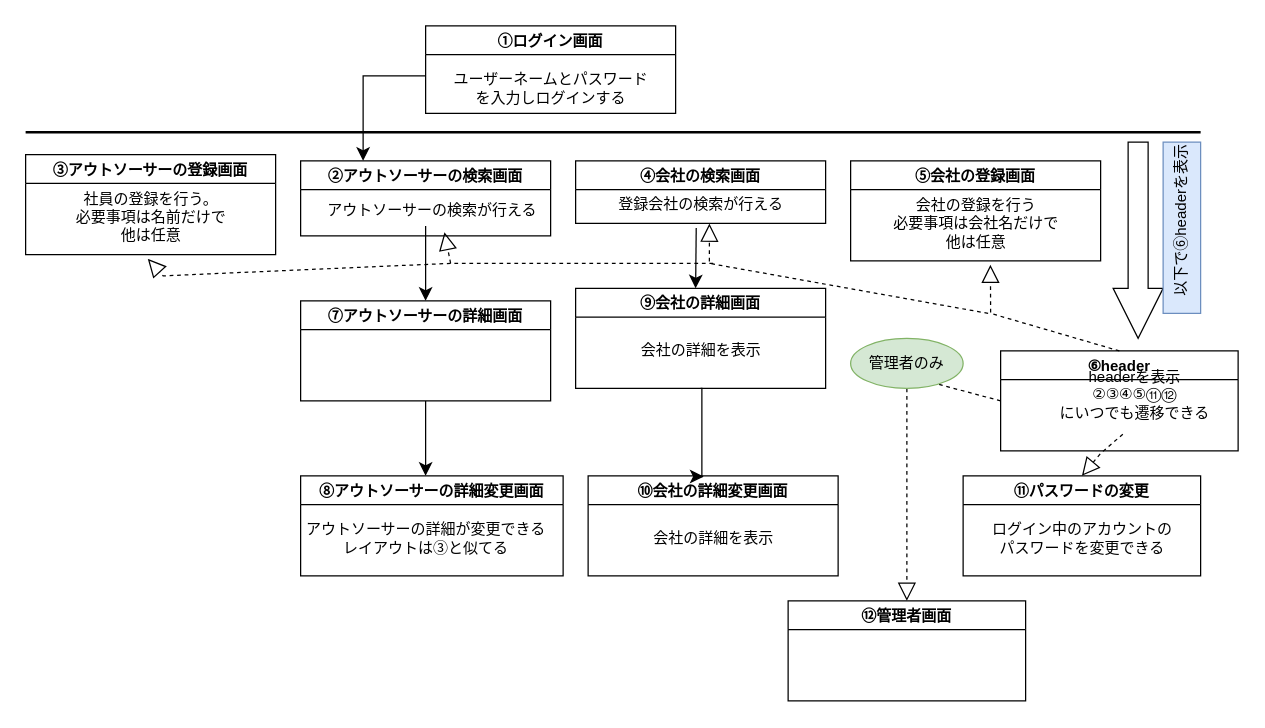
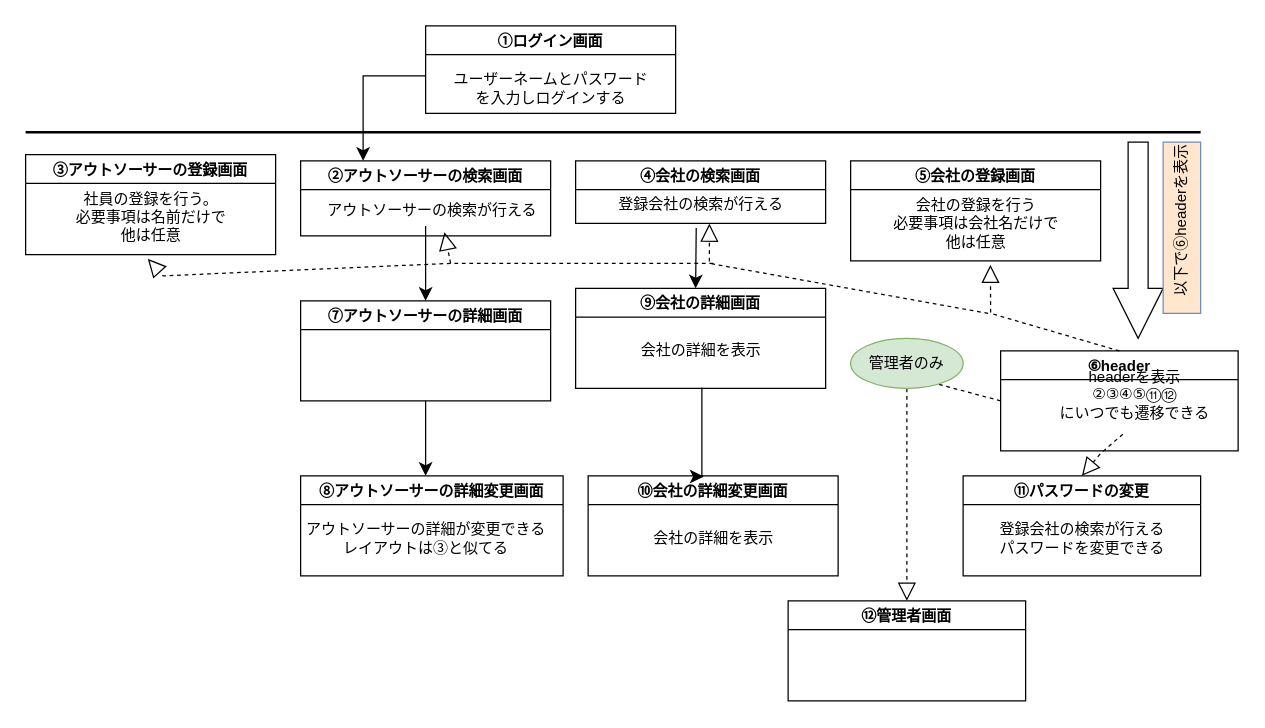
  <mxCell id="0" />
  <mxCell id="1" parent="0" />
  <mxCell id="2" value="①ログイン画面" style="swimlane;" vertex="1" parent="1"><mxGeometry x="340" y="20" width="200" height="70" as="geometry" /></mxCell>
  <mxCell id="3" value="ユーザーネームとパスワード&lt;br&gt;を入力しログインする" style="text;html=1;align=center;verticalAlign=middle;resizable=0;points=[];autosize=1;strokeColor=none;fillColor=none;" vertex="1" parent="2"><mxGeometry x="10" y="30" width="180" height="40" as="geometry" /></mxCell>
  <mxCell id="4" value="③アウトソーサーの登録画面" style="swimlane;" vertex="1" parent="1"><mxGeometry x="20" y="123" width="200" height="80" as="geometry" /></mxCell>
  <mxCell id="5" value="社員の登録を行う。&lt;br&gt;必要事項は名前だけで&lt;br&gt;他は任意" style="text;html=1;align=center;verticalAlign=middle;resizable=0;points=[];autosize=1;strokeColor=none;fillColor=none;" vertex="1" parent="4"><mxGeometry x="30" y="20" width="140" height="60" as="geometry" /></mxCell>
  <mxCell id="6" value="②アウトソーサーの検索画面" style="swimlane;" vertex="1" parent="1"><mxGeometry x="240" y="128" width="200" height="60" as="geometry" /></mxCell>
  <mxCell id="7" value="アウトソーサーの検索が行える" style="text;html=1;align=center;verticalAlign=middle;resizable=0;points=[];autosize=1;strokeColor=none;fillColor=none;" vertex="1" parent="6"><mxGeometry x="10" y="25" width="190" height="30" as="geometry" /></mxCell>
  <mxCell id="8" value="⑤会社の登録画面" style="swimlane;" vertex="1" parent="1"><mxGeometry x="680" y="128" width="200" height="80" as="geometry" /></mxCell>
  <mxCell id="9" value="会社の登録を行う&lt;br&gt;必要事項は会社名だけで&lt;br&gt;他は任意" style="text;html=1;align=center;verticalAlign=middle;resizable=0;points=[];autosize=1;strokeColor=none;fillColor=none;" vertex="1" parent="8"><mxGeometry x="20" y="20" width="160" height="60" as="geometry" /></mxCell>
  <mxCell id="10" value="④会社の検索画面" style="swimlane;" vertex="1" parent="1"><mxGeometry x="460" y="128" width="200" height="50" as="geometry" /></mxCell>
  <mxCell id="11" value="登録会社の検索が行える" style="text;html=1;align=center;verticalAlign=middle;resizable=0;points=[];autosize=1;strokeColor=none;fillColor=none;" vertex="1" parent="10"><mxGeometry x="20" y="20" width="160" height="30" as="geometry" /></mxCell>
  <mxCell id="12" value="" style="edgeStyle=elbowEdgeStyle;elbow=horizontal;endArrow=classic;html=1;curved=0;rounded=0;endSize=8;startSize=8;entryX=0.25;entryY=0;entryDx=0;entryDy=0;" edge="1" parent="1" target="6"><mxGeometry width="50" height="50" relative="1" as="geometry"><mxPoint x="340" y="60" as="sourcePoint" /><mxPoint x="130" y="0" as="targetPoint" /><Array as="points"><mxPoint x="290" y="90" /></Array></mxGeometry></mxCell>
  <mxCell id="13" value="" style="line;strokeWidth=2;html=1;" vertex="1" parent="1"><mxGeometry x="20" y="100" width="940" height="10" as="geometry" /></mxCell>
  <mxCell id="14" value="" style="html=1;shadow=0;dashed=0;align=center;verticalAlign=middle;shape=mxgraph.arrows2.arrow;dy=0.6;dx=40;direction=south;notch=0;" vertex="1" parent="1"><mxGeometry x="890" y="113" width="40" height="157" as="geometry" /></mxCell>
  <mxCell id="15" value="⑥header" style="swimlane;" vertex="1" parent="1"><mxGeometry x="800" y="280" width="190" height="80" as="geometry" /></mxCell>
  <mxCell id="16" value="headerを表示&lt;br&gt;②③④⑤⑪⑫&lt;br&gt;にいつでも遷移できる" style="text;html=1;align=center;verticalAlign=middle;resizable=0;points=[];autosize=1;strokeColor=none;fillColor=none;" vertex="1" parent="15"><mxGeometry x="37" y="5" width="140" height="60" as="geometry" /></mxCell>
- <mxCell id="17" value="&lt;div style=&quot;&quot;&gt;&lt;span style=&quot;background-color: initial;&quot;&gt;以下で⑥headerを表示&lt;/span&gt;&lt;/div&gt;" style="rounded=0;whiteSpace=wrap;html=1;align=right;fillColor=#dae8fc;strokeColor=#6c8ebf;horizontal=0;" vertex="1" parent="1"><mxGeometry x="930" y="113" width="30" height="137" as="geometry" /></mxCell>
+ <mxCell id="17" value="&lt;div style=&quot;&quot;&gt;&lt;span style=&quot;background-color: initial;&quot;&gt;以下で⑥headerを表示&lt;/span&gt;&lt;/div&gt;" style="rounded=0;whiteSpace=wrap;html=1;align=right;fillColor=#ffe6cc;strokeColor=#6c8ebf;horizontal=0;" vertex="1" parent="1"><mxGeometry x="930" y="113" width="30" height="137" as="geometry" /></mxCell>
  <mxCell id="18" value="⑦アウトソーサーの詳細画面" style="swimlane;" vertex="1" parent="1"><mxGeometry x="240" y="240" width="200" height="80" as="geometry" /></mxCell>
  <mxCell id="19" value="" style="edgeStyle=elbowEdgeStyle;elbow=horizontal;endArrow=classic;html=1;curved=0;rounded=0;endSize=8;startSize=8;entryX=0.5;entryY=0;entryDx=0;entryDy=0;" edge="1" parent="1" target="18"><mxGeometry width="50" height="50" relative="1" as="geometry"><mxPoint x="340" y="180" as="sourcePoint" /><mxPoint x="20" y="373" as="targetPoint" /><Array as="points" /></mxGeometry></mxCell>
  <mxCell id="20" value="" style="edgeStyle=elbowEdgeStyle;elbow=horizontal;endArrow=classic;html=1;curved=0;rounded=0;endSize=8;startSize=8;exitX=0.5;exitY=1;exitDx=0;exitDy=0;" edge="1" parent="1" source="18" target="21"><mxGeometry width="50" height="50" relative="1" as="geometry"><mxPoint x="350" y="190" as="sourcePoint" /><mxPoint x="335" y="400" as="targetPoint" /><Array as="points" /></mxGeometry></mxCell>
  <mxCell id="21" value="⑧アウトソーサーの詳細変更画面" style="swimlane;" vertex="1" parent="1"><mxGeometry x="240" y="380" width="210" height="80" as="geometry" /></mxCell>
  <mxCell id="22" value="アウトソーサーの詳細が変更できる&lt;br&gt;レイアウトは③と似てる" style="text;html=1;align=center;verticalAlign=middle;resizable=0;points=[];autosize=1;strokeColor=none;fillColor=none;" vertex="1" parent="21"><mxGeometry x="-10" y="30" width="220" height="40" as="geometry" /></mxCell>
  <mxCell id="23" value="⑨会社の詳細画面" style="swimlane;" vertex="1" parent="1"><mxGeometry x="460" y="230" width="200" height="80" as="geometry" /></mxCell>
  <mxCell id="24" value="会社の詳細を表示" style="text;html=1;align=center;verticalAlign=middle;resizable=0;points=[];autosize=1;strokeColor=none;fillColor=none;" vertex="1" parent="23"><mxGeometry x="40" y="35" width="120" height="30" as="geometry" /></mxCell>
  <mxCell id="25" value="⑩会社の詳細変更画面" style="swimlane;" vertex="1" parent="1"><mxGeometry x="470" y="380" width="200" height="80" as="geometry" /></mxCell>
  <mxCell id="26" value="会社の詳細を表示" style="text;html=1;align=center;verticalAlign=middle;resizable=0;points=[];autosize=1;strokeColor=none;fillColor=none;" vertex="1" parent="25"><mxGeometry x="40" y="35" width="120" height="30" as="geometry" /></mxCell>
  <mxCell id="27" value="" style="edgeStyle=elbowEdgeStyle;elbow=horizontal;endArrow=classic;html=1;curved=0;rounded=0;endSize=8;startSize=8;exitX=0.478;exitY=1.124;exitDx=0;exitDy=0;exitPerimeter=0;" edge="1" parent="1" source="11" target="23"><mxGeometry width="50" height="50" relative="1" as="geometry"><mxPoint x="350" y="190" as="sourcePoint" /><mxPoint x="350" y="250" as="targetPoint" /><Array as="points" /></mxGeometry></mxCell>
  <mxCell id="28" value="" style="edgeStyle=elbowEdgeStyle;elbow=horizontal;endArrow=classic;html=1;curved=0;rounded=0;endSize=8;startSize=8;entryX=0.462;entryY=0.007;entryDx=0;entryDy=0;exitX=0.5;exitY=1;exitDx=0;exitDy=0;entryPerimeter=0;" edge="1" parent="1" source="23" target="25"><mxGeometry width="50" height="50" relative="1" as="geometry"><mxPoint x="600" y="320" as="sourcePoint" /><mxPoint x="350" y="390" as="targetPoint" /><Array as="points" /></mxGeometry></mxCell>
  <mxCell id="29" value="" style="endArrow=block;dashed=1;endFill=0;endSize=12;html=1;rounded=0;exitX=0.5;exitY=0;exitDx=0;exitDy=0;entryX=0.574;entryY=1.052;entryDx=0;entryDy=0;entryPerimeter=0;" edge="1" parent="1" source="15" target="9"><mxGeometry width="160" relative="1" as="geometry"><mxPoint x="580" y="610" as="sourcePoint" /><mxPoint x="740" y="610" as="targetPoint" /><Array as="points"><mxPoint x="792" y="250" /></Array></mxGeometry></mxCell>
  <mxCell id="30" value="" style="endArrow=block;dashed=1;endFill=0;endSize=12;html=1;rounded=0;entryX=0.544;entryY=1.006;entryDx=0;entryDy=0;entryPerimeter=0;" edge="1" parent="1" target="11"><mxGeometry width="160" relative="1" as="geometry"><mxPoint x="790" y="250" as="sourcePoint" /><mxPoint x="802" y="221" as="targetPoint" /><Array as="points"><mxPoint x="567" y="210" /></Array></mxGeometry></mxCell>
  <mxCell id="31" value="" style="endArrow=block;dashed=1;endFill=0;endSize=12;html=1;rounded=0;entryX=0.553;entryY=1.067;entryDx=0;entryDy=0;entryPerimeter=0;" edge="1" parent="1" target="7"><mxGeometry width="160" relative="1" as="geometry"><mxPoint x="570" y="210" as="sourcePoint" /><mxPoint x="430" y="500" as="targetPoint" /><Array as="points"><mxPoint x="360" y="210" /></Array></mxGeometry></mxCell>
  <mxCell id="32" value="" style="endArrow=block;dashed=1;endFill=0;endSize=12;html=1;rounded=0;entryX=0.484;entryY=1.057;entryDx=0;entryDy=0;entryPerimeter=0;" edge="1" parent="1" target="5"><mxGeometry width="160" relative="1" as="geometry"><mxPoint x="360" y="210" as="sourcePoint" /><mxPoint x="-50" y="240" as="targetPoint" /><Array as="points"><mxPoint x="130" y="220" /></Array></mxGeometry></mxCell>
  <mxCell id="33" value="⑪パスワードの変更" style="swimlane;" vertex="1" parent="1"><mxGeometry x="770" y="380" width="190" height="80" as="geometry" /></mxCell>
- <mxCell id="34" value="ログイン中のアカウントの&lt;br&gt;パスワードを変更できる" style="text;html=1;align=center;verticalAlign=middle;resizable=0;points=[];autosize=1;strokeColor=none;fillColor=none;" vertex="1" parent="33"><mxGeometry x="10" y="30" width="170" height="40" as="geometry" /></mxCell>
+ <mxCell id="34" value="登録会社の検索が行える&lt;br&gt;パスワードを変更できる" style="text;html=1;align=center;verticalAlign=middle;resizable=0;points=[];autosize=1;strokeColor=none;fillColor=none;" vertex="1" parent="33"><mxGeometry x="10" y="30" width="170" height="40" as="geometry" /></mxCell>
  <mxCell id="35" value="" style="endArrow=block;dashed=1;endFill=0;endSize=12;html=1;rounded=0;exitX=0.434;exitY=1.028;exitDx=0;exitDy=0;entryX=0.5;entryY=0;entryDx=0;entryDy=0;exitPerimeter=0;" edge="1" parent="1" source="16" target="33"><mxGeometry width="160" relative="1" as="geometry"><mxPoint x="905" y="290" as="sourcePoint" /><mxPoint x="802" y="221" as="targetPoint" /><Array as="points"><mxPoint x="880" y="362" /></Array></mxGeometry></mxCell>
  <mxCell id="36" value="" style="endArrow=block;dashed=1;endFill=0;endSize=12;html=1;rounded=0;exitX=0.5;exitY=1;exitDx=0;exitDy=0;entryX=0.5;entryY=0;entryDx=0;entryDy=0;" edge="1" parent="1" source="39" target="37"><mxGeometry width="160" relative="1" as="geometry"><mxPoint x="908" y="372" as="sourcePoint" /><mxPoint x="710" y="470" as="targetPoint" /><Array as="points"><mxPoint x="725" y="420" /></Array></mxGeometry></mxCell>
  <mxCell id="37" value="⑫管理者画面" style="swimlane;" vertex="1" parent="1"><mxGeometry x="630" y="480" width="190" height="80" as="geometry" /></mxCell>
  <mxCell id="38" value="" style="endArrow=block;dashed=1;endFill=0;endSize=12;html=1;rounded=0;exitX=0;exitY=0.5;exitDx=0;exitDy=0;entryX=0.5;entryY=0;entryDx=0;entryDy=0;" edge="1" parent="1" source="15" target="39"><mxGeometry width="160" relative="1" as="geometry"><mxPoint x="800" y="320" as="sourcePoint" /><mxPoint x="705" y="495" as="targetPoint" /><Array as="points"><mxPoint x="725" y="300" /></Array></mxGeometry></mxCell>
  <mxCell id="39" value="管理者のみ" style="ellipse;whiteSpace=wrap;html=1;fillColor=#d5e8d4;strokeColor=#82b366;" vertex="1" parent="1"><mxGeometry x="680" y="270" width="90" height="40" as="geometry" /></mxCell>
